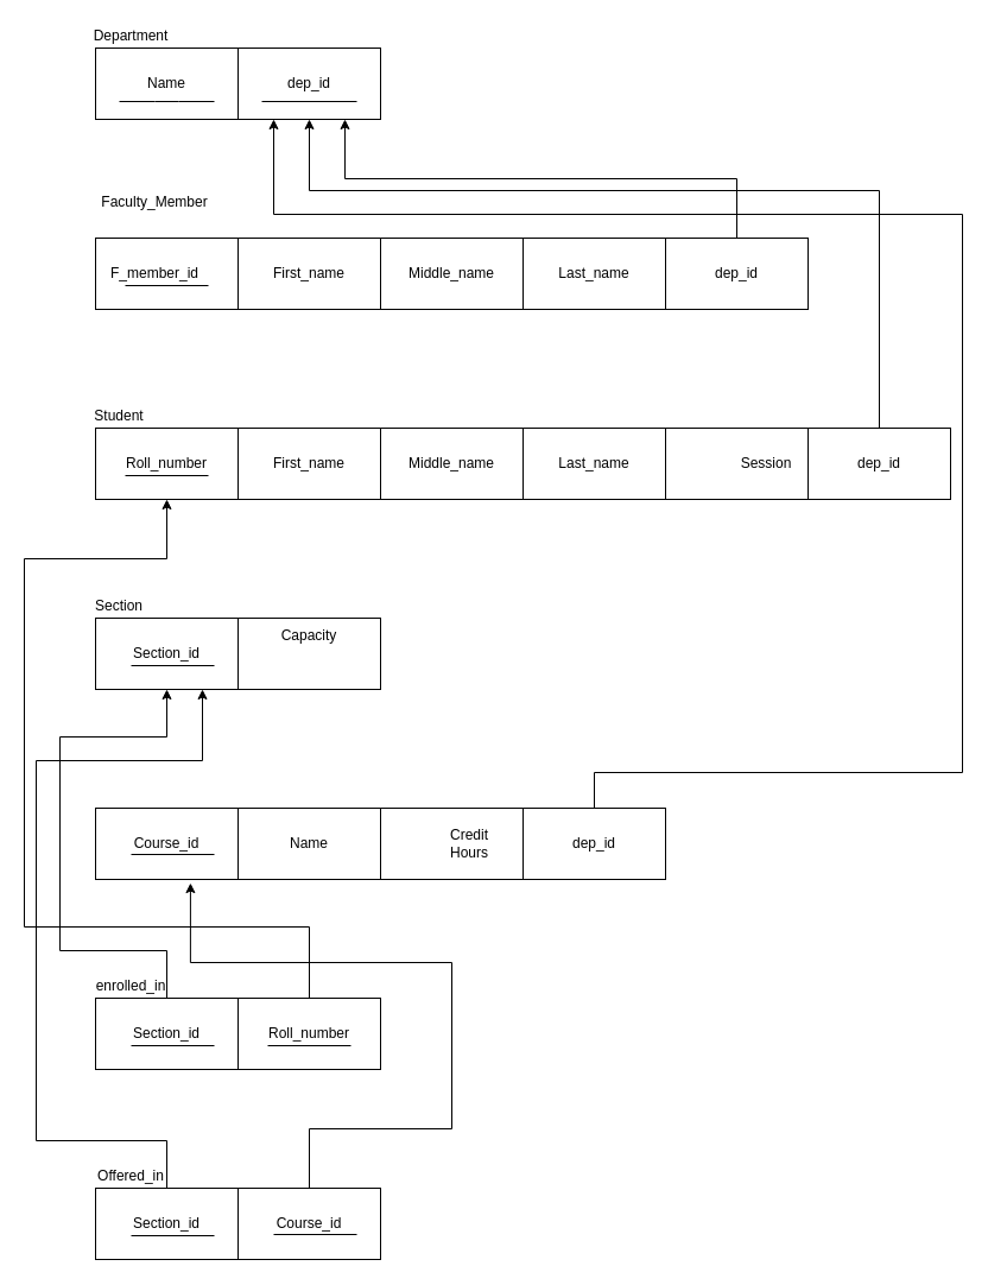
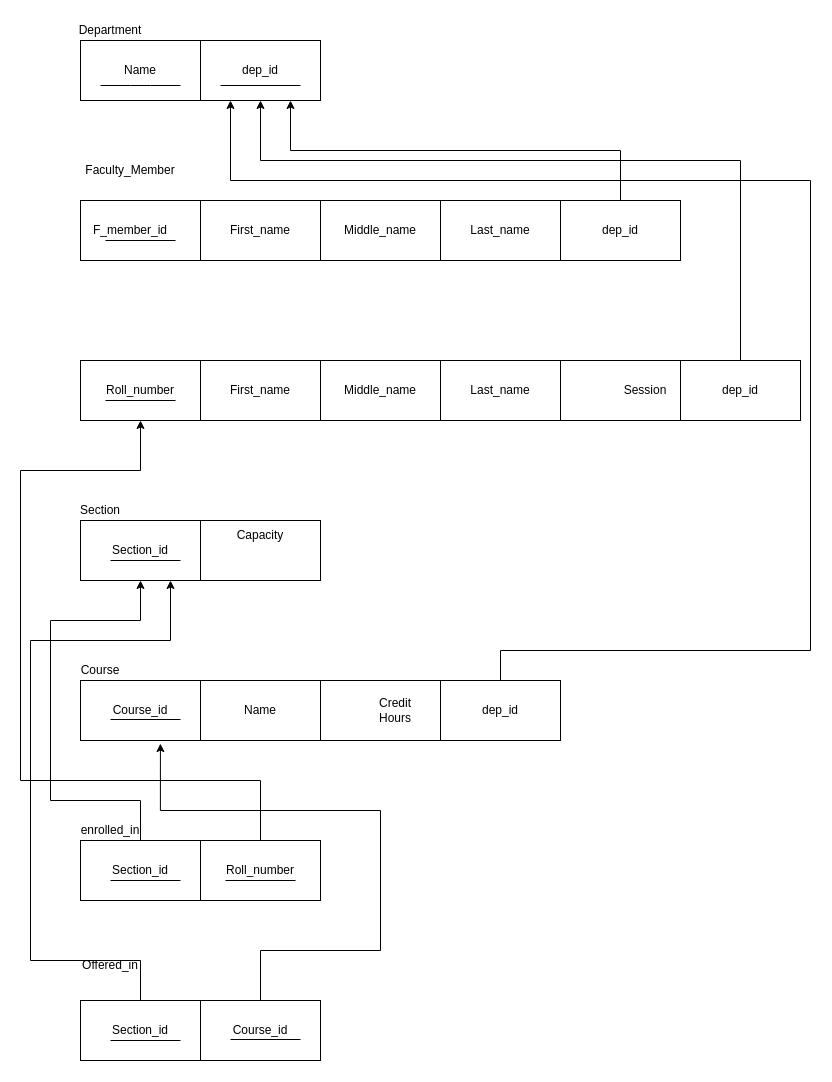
  <mxCell id="0" />
  <mxCell id="1" parent="0" />
  <mxCell id="2" value="" style="rounded=0;whiteSpace=wrap;html=1;" parent="1" vertex="1"><mxGeometry x="80" y="40" width="120" height="60" as="geometry" /></mxCell>
  <mxCell id="3" value="" style="rounded=0;whiteSpace=wrap;html=1;" parent="1" vertex="1"><mxGeometry x="200" y="40" width="120" height="60" as="geometry" /></mxCell>
  <mxCell id="4" value="" style="rounded=0;whiteSpace=wrap;html=1;" parent="1" vertex="1"><mxGeometry x="200" y="200" width="120" height="60" as="geometry" /></mxCell>
  <mxCell id="5" value="" style="rounded=0;whiteSpace=wrap;html=1;" parent="1" vertex="1"><mxGeometry x="80" y="200" width="120" height="60" as="geometry" /></mxCell>
  <mxCell id="6" value="" style="rounded=0;whiteSpace=wrap;html=1;" parent="1" vertex="1"><mxGeometry x="320" y="200" width="120" height="60" as="geometry" /></mxCell>
  <mxCell id="7" value="" style="rounded=0;whiteSpace=wrap;html=1;" parent="1" vertex="1"><mxGeometry x="440" y="200" width="120" height="60" as="geometry" /></mxCell>
  <mxCell id="8" style="edgeStyle=orthogonalEdgeStyle;rounded=0;orthogonalLoop=1;jettySize=auto;html=1;exitX=0.5;exitY=0;exitDx=0;exitDy=0;entryX=0.75;entryY=1;entryDx=0;entryDy=0;" edge="1" parent="1" source="9" target="3"><mxGeometry relative="1" as="geometry" /></mxCell>
  <mxCell id="9" value="" style="rounded=0;whiteSpace=wrap;html=1;" parent="1" vertex="1"><mxGeometry x="560" y="200" width="120" height="60" as="geometry" /></mxCell>
  <mxCell id="10" value="" style="rounded=0;whiteSpace=wrap;html=1;" parent="1" vertex="1"><mxGeometry x="80" y="360" width="120" height="60" as="geometry" /></mxCell>
  <mxCell id="11" value="" style="rounded=0;whiteSpace=wrap;html=1;" parent="1" vertex="1"><mxGeometry x="200" y="360" width="120" height="60" as="geometry" /></mxCell>
  <mxCell id="12" value="" style="rounded=0;whiteSpace=wrap;html=1;" parent="1" vertex="1"><mxGeometry x="320" y="360" width="120" height="60" as="geometry" /></mxCell>
  <mxCell id="13" value="" style="rounded=0;whiteSpace=wrap;html=1;" parent="1" vertex="1"><mxGeometry x="440" y="360" width="120" height="60" as="geometry" /></mxCell>
  <mxCell id="14" value="" style="rounded=0;whiteSpace=wrap;html=1;" parent="1" vertex="1"><mxGeometry x="560" y="360" width="120" height="60" as="geometry" /></mxCell>
  <mxCell id="15" style="edgeStyle=orthogonalEdgeStyle;rounded=0;orthogonalLoop=1;jettySize=auto;html=1;exitX=0.5;exitY=0;exitDx=0;exitDy=0;entryX=0.5;entryY=1;entryDx=0;entryDy=0;" edge="1" parent="1" source="16" target="3"><mxGeometry relative="1" as="geometry"><Array as="points"><mxPoint x="740" y="160" /><mxPoint x="260" y="160" /></Array></mxGeometry></mxCell>
  <mxCell id="16" value="" style="rounded=0;whiteSpace=wrap;html=1;" parent="1" vertex="1"><mxGeometry x="680" y="360" width="120" height="60" as="geometry" /></mxCell>
  <mxCell id="17" value="" style="rounded=0;whiteSpace=wrap;html=1;" parent="1" vertex="1"><mxGeometry x="80" y="520" width="120" height="60" as="geometry" /></mxCell>
  <mxCell id="18" value="" style="rounded=0;whiteSpace=wrap;html=1;" parent="1" vertex="1"><mxGeometry x="200" y="520" width="120" height="60" as="geometry" /></mxCell>
  <mxCell id="19" value="" style="rounded=0;whiteSpace=wrap;html=1;" parent="1" vertex="1"><mxGeometry x="80" y="680" width="120" height="60" as="geometry" /></mxCell>
  <mxCell id="20" value="" style="rounded=0;whiteSpace=wrap;html=1;" vertex="1" parent="1"><mxGeometry x="200" y="680" width="120" height="60" as="geometry" /></mxCell>
  <mxCell id="21" value="" style="rounded=0;whiteSpace=wrap;html=1;" vertex="1" parent="1"><mxGeometry x="320" y="680" width="120" height="60" as="geometry" /></mxCell>
  <mxCell id="22" style="edgeStyle=orthogonalEdgeStyle;rounded=0;orthogonalLoop=1;jettySize=auto;html=1;exitX=0.5;exitY=0;exitDx=0;exitDy=0;entryX=0.25;entryY=1;entryDx=0;entryDy=0;" edge="1" parent="1" source="23" target="3"><mxGeometry relative="1" as="geometry"><Array as="points"><mxPoint x="500" y="650" /><mxPoint x="810" y="650" /><mxPoint x="810" y="180" /><mxPoint x="230" y="180" /></Array></mxGeometry></mxCell>
  <mxCell id="23" value="" style="rounded=0;whiteSpace=wrap;html=1;" vertex="1" parent="1"><mxGeometry x="440" y="680" width="120" height="60" as="geometry" /></mxCell>
  <mxCell id="24" value="Department" style="text;html=1;strokeColor=none;fillColor=none;align=center;verticalAlign=middle;whiteSpace=wrap;rounded=0;" vertex="1" parent="1"><mxGeometry x="90" y="20" width="40" height="20" as="geometry" /></mxCell>
  <mxCell id="25" value="Name" style="text;html=1;strokeColor=none;fillColor=none;align=center;verticalAlign=middle;whiteSpace=wrap;rounded=0;" vertex="1" parent="1"><mxGeometry x="120" y="60" width="40" height="20" as="geometry" /></mxCell>
  <mxCell id="26" value="dep_id" style="text;html=1;strokeColor=none;fillColor=none;align=center;verticalAlign=middle;whiteSpace=wrap;rounded=0;" vertex="1" parent="1"><mxGeometry x="240" y="60" width="40" height="20" as="geometry" /></mxCell>
  <mxCell id="27" value="" style="endArrow=none;html=1;" edge="1" parent="1"><mxGeometry width="50" height="50" relative="1" as="geometry"><mxPoint x="100" y="85" as="sourcePoint" /><mxPoint x="180" y="85" as="targetPoint" /><Array as="points"><mxPoint x="140" y="85" /></Array></mxGeometry></mxCell>
  <mxCell id="28" value="" style="endArrow=none;html=1;" edge="1" parent="1"><mxGeometry width="50" height="50" relative="1" as="geometry"><mxPoint x="220" y="85" as="sourcePoint" /><mxPoint x="300" y="85" as="targetPoint" /></mxGeometry></mxCell>
  <mxCell id="29" value="Faculty_Member" style="text;html=1;strokeColor=none;fillColor=none;align=center;verticalAlign=middle;whiteSpace=wrap;rounded=0;" vertex="1" parent="1"><mxGeometry x="110" y="160" width="40" height="20" as="geometry" /></mxCell>
  <mxCell id="30" value="F_member_id" style="text;html=1;strokeColor=none;fillColor=none;align=center;verticalAlign=middle;whiteSpace=wrap;rounded=0;" vertex="1" parent="1"><mxGeometry x="110" y="220" width="40" height="20" as="geometry" /></mxCell>
  <mxCell id="31" value="First_name" style="text;html=1;strokeColor=none;fillColor=none;align=center;verticalAlign=middle;whiteSpace=wrap;rounded=0;" vertex="1" parent="1"><mxGeometry x="240" y="220" width="40" height="20" as="geometry" /></mxCell>
  <mxCell id="32" value="Middle_name" style="text;html=1;strokeColor=none;fillColor=none;align=center;verticalAlign=middle;whiteSpace=wrap;rounded=0;" vertex="1" parent="1"><mxGeometry x="360" y="220" width="40" height="20" as="geometry" /></mxCell>
  <mxCell id="33" value="Last_name" style="text;html=1;strokeColor=none;fillColor=none;align=center;verticalAlign=middle;whiteSpace=wrap;rounded=0;" vertex="1" parent="1"><mxGeometry x="480" y="220" width="40" height="20" as="geometry" /></mxCell>
  <mxCell id="34" value="dep_id" style="text;html=1;strokeColor=none;fillColor=none;align=center;verticalAlign=middle;whiteSpace=wrap;rounded=0;" vertex="1" parent="1"><mxGeometry x="600" y="220" width="40" height="20" as="geometry" /></mxCell>
  <mxCell id="35" value="Middle_name" style="text;html=1;strokeColor=none;fillColor=none;align=center;verticalAlign=middle;whiteSpace=wrap;rounded=0;" vertex="1" parent="1"><mxGeometry x="360" y="380" width="40" height="20" as="geometry" /></mxCell>
  <mxCell id="36" value="dep_id" style="text;html=1;strokeColor=none;fillColor=none;align=center;verticalAlign=middle;whiteSpace=wrap;rounded=0;" vertex="1" parent="1"><mxGeometry x="720" y="380" width="40" height="20" as="geometry" /></mxCell>
  <mxCell id="37" value="Session" style="text;html=1;strokeColor=none;fillColor=none;align=center;verticalAlign=middle;whiteSpace=wrap;rounded=0;" vertex="1" parent="1"><mxGeometry x="625" y="380" width="40" height="20" as="geometry" /></mxCell>
  <mxCell id="38" value="Last_name" style="text;html=1;strokeColor=none;fillColor=none;align=center;verticalAlign=middle;whiteSpace=wrap;rounded=0;" vertex="1" parent="1"><mxGeometry x="480" y="380" width="40" height="20" as="geometry" /></mxCell>
  <mxCell id="39" value="First_name" style="text;html=1;strokeColor=none;fillColor=none;align=center;verticalAlign=middle;whiteSpace=wrap;rounded=0;" vertex="1" parent="1"><mxGeometry x="240" y="380" width="40" height="20" as="geometry" /></mxCell>
  <mxCell id="40" value="Roll_number" style="text;html=1;strokeColor=none;fillColor=none;align=center;verticalAlign=middle;whiteSpace=wrap;rounded=0;" vertex="1" parent="1"><mxGeometry x="120" y="380" width="40" height="20" as="geometry" /></mxCell>
- <mxCell id="41" value="Student" style="text;html=1;strokeColor=none;fillColor=none;align=center;verticalAlign=middle;whiteSpace=wrap;rounded=0;" vertex="1" parent="1"><mxGeometry x="80" y="340" width="40" height="20" as="geometry" /></mxCell>
  <mxCell id="42" value="dep_id" style="text;html=1;strokeColor=none;fillColor=none;align=center;verticalAlign=middle;whiteSpace=wrap;rounded=0;" vertex="1" parent="1"><mxGeometry x="480" y="700" width="40" height="20" as="geometry" /></mxCell>
  <mxCell id="43" value="Credit Hours" style="text;html=1;strokeColor=none;fillColor=none;align=center;verticalAlign=middle;whiteSpace=wrap;rounded=0;" vertex="1" parent="1"><mxGeometry x="375" y="700" width="40" height="20" as="geometry" /></mxCell>
  <mxCell id="44" value="Name" style="text;html=1;strokeColor=none;fillColor=none;align=center;verticalAlign=middle;whiteSpace=wrap;rounded=0;" vertex="1" parent="1"><mxGeometry x="240" y="700" width="40" height="20" as="geometry" /></mxCell>
  <mxCell id="45" value="Course_id" style="text;html=1;strokeColor=none;fillColor=none;align=center;verticalAlign=middle;whiteSpace=wrap;rounded=0;" vertex="1" parent="1"><mxGeometry x="120" y="700" width="40" height="20" as="geometry" /></mxCell>
  <mxCell id="46" value="Capacity" style="text;html=1;strokeColor=none;fillColor=none;align=center;verticalAlign=middle;whiteSpace=wrap;rounded=0;" vertex="1" parent="1"><mxGeometry x="240" y="525" width="40" height="20" as="geometry" /></mxCell>
  <mxCell id="47" value="Section_id" style="text;html=1;strokeColor=none;fillColor=none;align=center;verticalAlign=middle;whiteSpace=wrap;rounded=0;" vertex="1" parent="1"><mxGeometry x="120" y="540" width="40" height="20" as="geometry" /></mxCell>
  <mxCell id="48" value="enrolled_in" style="text;html=1;strokeColor=none;fillColor=none;align=center;verticalAlign=middle;whiteSpace=wrap;rounded=0;" vertex="1" parent="1"><mxGeometry x="90" y="820" width="40" height="20" as="geometry" /></mxCell>
+ <mxCell id="49" value="Course" style="text;html=1;strokeColor=none;fillColor=none;align=center;verticalAlign=middle;whiteSpace=wrap;rounded=0;" vertex="1" parent="1"><mxGeometry x="80" y="660" width="40" height="20" as="geometry" /></mxCell>
  <mxCell id="50" value="Section" style="text;html=1;strokeColor=none;fillColor=none;align=center;verticalAlign=middle;whiteSpace=wrap;rounded=0;" vertex="1" parent="1"><mxGeometry x="80" y="500" width="40" height="20" as="geometry" /></mxCell>
  <mxCell id="51" value="" style="endArrow=none;html=1;" edge="1" parent="1"><mxGeometry width="50" height="50" relative="1" as="geometry"><mxPoint x="105" y="240" as="sourcePoint" /><mxPoint x="175" y="240" as="targetPoint" /></mxGeometry></mxCell>
  <mxCell id="52" value="" style="endArrow=none;html=1;" edge="1" parent="1"><mxGeometry width="50" height="50" relative="1" as="geometry"><mxPoint x="105" y="400" as="sourcePoint" /><mxPoint x="175" y="400" as="targetPoint" /></mxGeometry></mxCell>
  <mxCell id="53" value="" style="endArrow=none;html=1;" edge="1" parent="1"><mxGeometry width="50" height="50" relative="1" as="geometry"><mxPoint x="110" y="560" as="sourcePoint" /><mxPoint x="180" y="560" as="targetPoint" /></mxGeometry></mxCell>
  <mxCell id="54" value="" style="endArrow=none;html=1;" edge="1" parent="1"><mxGeometry width="50" height="50" relative="1" as="geometry"><mxPoint x="110" y="719" as="sourcePoint" /><mxPoint x="180" y="719" as="targetPoint" /></mxGeometry></mxCell>
  <mxCell id="55" style="edgeStyle=orthogonalEdgeStyle;rounded=0;orthogonalLoop=1;jettySize=auto;html=1;entryX=0.5;entryY=1;entryDx=0;entryDy=0;" edge="1" parent="1" source="56" target="17"><mxGeometry relative="1" as="geometry"><Array as="points"><mxPoint x="140" y="800" /><mxPoint x="50" y="800" /><mxPoint x="50" y="620" /><mxPoint x="140" y="620" /></Array></mxGeometry></mxCell>
  <mxCell id="56" value="" style="rounded=0;whiteSpace=wrap;html=1;" vertex="1" parent="1"><mxGeometry x="80" y="840" width="120" height="60" as="geometry" /></mxCell>
  <mxCell id="57" value="Section_id" style="text;html=1;strokeColor=none;fillColor=none;align=center;verticalAlign=middle;whiteSpace=wrap;rounded=0;" vertex="1" parent="1"><mxGeometry x="120" y="860" width="40" height="20" as="geometry" /></mxCell>
  <mxCell id="58" value="" style="endArrow=none;html=1;" edge="1" parent="1"><mxGeometry width="50" height="50" relative="1" as="geometry"><mxPoint x="110" y="880" as="sourcePoint" /><mxPoint x="180" y="880" as="targetPoint" /></mxGeometry></mxCell>
  <mxCell id="59" style="edgeStyle=orthogonalEdgeStyle;rounded=0;orthogonalLoop=1;jettySize=auto;html=1;entryX=0.666;entryY=1.051;entryDx=0;entryDy=0;entryPerimeter=0;" edge="1" parent="1" source="60" target="19"><mxGeometry relative="1" as="geometry"><Array as="points"><mxPoint x="260" y="950" /><mxPoint x="380" y="950" /><mxPoint x="380" y="810" /><mxPoint x="160" y="810" /></Array></mxGeometry></mxCell>
  <mxCell id="60" value="" style="rounded=0;whiteSpace=wrap;html=1;" vertex="1" parent="1"><mxGeometry x="200" y="1000" width="120" height="60" as="geometry" /></mxCell>
  <mxCell id="61" value="Course_id" style="text;html=1;strokeColor=none;fillColor=none;align=center;verticalAlign=middle;whiteSpace=wrap;rounded=0;" vertex="1" parent="1"><mxGeometry x="240" y="1020" width="40" height="20" as="geometry" /></mxCell>
  <mxCell id="62" value="" style="endArrow=none;html=1;" edge="1" parent="1"><mxGeometry width="50" height="50" relative="1" as="geometry"><mxPoint x="230" y="1039" as="sourcePoint" /><mxPoint x="300" y="1039" as="targetPoint" /></mxGeometry></mxCell>
  <mxCell id="63" style="edgeStyle=orthogonalEdgeStyle;rounded=0;orthogonalLoop=1;jettySize=auto;html=1;entryX=0.75;entryY=1;entryDx=0;entryDy=0;" edge="1" parent="1" source="64" target="17"><mxGeometry relative="1" as="geometry"><Array as="points"><mxPoint x="140" y="960" /><mxPoint x="30" y="960" /><mxPoint x="30" y="640" /><mxPoint x="170" y="640" /></Array></mxGeometry></mxCell>
  <mxCell id="64" value="" style="rounded=0;whiteSpace=wrap;html=1;" vertex="1" parent="1"><mxGeometry x="80" y="1000" width="120" height="60" as="geometry" /></mxCell>
  <mxCell id="65" value="Section_id" style="text;html=1;strokeColor=none;fillColor=none;align=center;verticalAlign=middle;whiteSpace=wrap;rounded=0;" vertex="1" parent="1"><mxGeometry x="120" y="1020" width="40" height="20" as="geometry" /></mxCell>
  <mxCell id="66" value="" style="endArrow=none;html=1;" edge="1" parent="1"><mxGeometry width="50" height="50" relative="1" as="geometry"><mxPoint x="110" y="1040" as="sourcePoint" /><mxPoint x="180" y="1040" as="targetPoint" /></mxGeometry></mxCell>
- <mxCell id="67" value="Offered_in" style="text;html=1;strokeColor=none;fillColor=none;align=center;verticalAlign=middle;whiteSpace=wrap;rounded=0;" vertex="1" parent="1"><mxGeometry x="90" y="980" width="40" height="20" as="geometry" /></mxCell>
+ <mxCell id="67" value="Offered_in" style="text;html=1;strokeColor=none;fillColor=none;align=center;verticalAlign=middle;whiteSpace=wrap;rounded=0;" vertex="1" parent="1"><mxGeometry x="90" y="955" width="40" height="20" as="geometry" /></mxCell>
  <mxCell id="68" style="edgeStyle=orthogonalEdgeStyle;rounded=0;orthogonalLoop=1;jettySize=auto;html=1;entryX=0.5;entryY=1;entryDx=0;entryDy=0;" edge="1" parent="1" source="69" target="10"><mxGeometry relative="1" as="geometry"><Array as="points"><mxPoint x="260" y="780" /><mxPoint x="20" y="780" /><mxPoint x="20" y="470" /><mxPoint x="140" y="470" /></Array></mxGeometry></mxCell>
  <mxCell id="69" value="" style="rounded=0;whiteSpace=wrap;html=1;" vertex="1" parent="1"><mxGeometry x="200" y="840" width="120" height="60" as="geometry" /></mxCell>
  <mxCell id="70" value="Roll_number" style="text;html=1;strokeColor=none;fillColor=none;align=center;verticalAlign=middle;whiteSpace=wrap;rounded=0;" vertex="1" parent="1"><mxGeometry x="240" y="860" width="40" height="20" as="geometry" /></mxCell>
  <mxCell id="71" value="" style="endArrow=none;html=1;" edge="1" parent="1"><mxGeometry width="50" height="50" relative="1" as="geometry"><mxPoint x="225" y="880" as="sourcePoint" /><mxPoint x="295" y="880" as="targetPoint" /></mxGeometry></mxCell>
